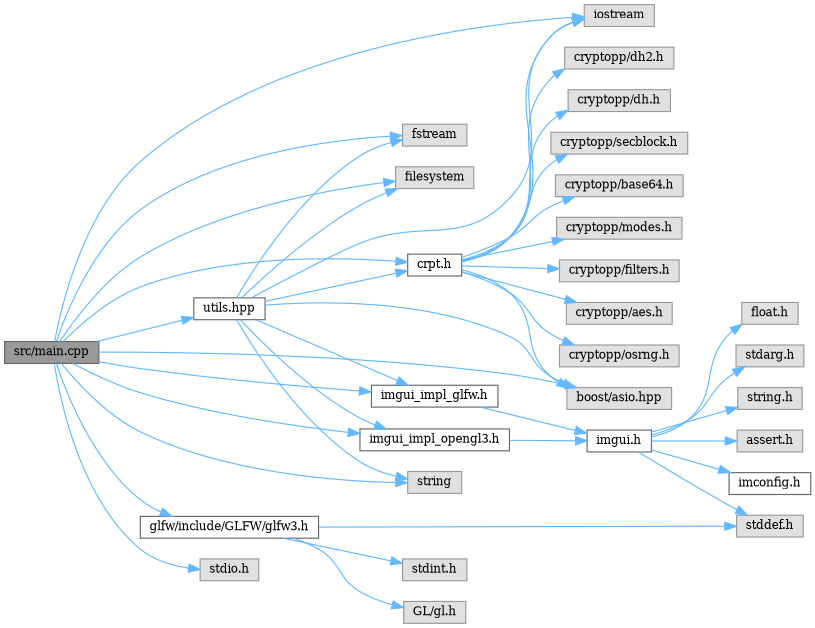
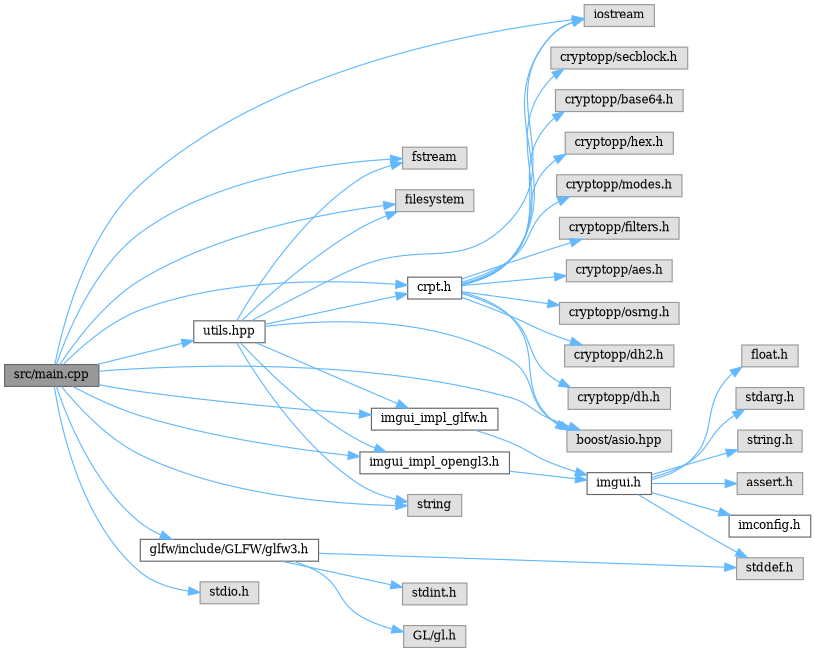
  digraph {
    fontname="DejaVu Serif"
    rankdir=LR
    node [color=grey60 fillcolor="#E0E0E0" fontname="DejaVu Serif" fontsize=10 shape=box style=filled]
    edge [color=steelblue1 fontname="DejaVu Serif" fontsize=10 labelfontname=Helvetica labelfontsize=10 style=solid]
    n1 [color=gray40 fillcolor=grey60 fontcolor=black height=0.2 label="src/main.cpp" width=0.4]
    n2 [height=0.2 label=iostream width=0.4]
    n3 [height=0.2 label=fstream width=0.4]
    n4 [height=0.2 label=filesystem width=0.4]
    n5 [height=0.2 label="boost/asio.hpp" width=0.4]
    n6 [height=0.2 label="stdio.h" width=0.4]
    n7 [color=grey40 fillcolor=white height=0.2 label="imgui_impl_glfw.h" width=0.4]
    n8 [color=grey40 fillcolor=white height=0.2 label="imgui_impl_opengl3.h" width=0.4]
    n9 [color=grey40 fillcolor=white height=0.2 label="glfw/include/GLFW/glfw3.h" width=0.4]
    n10 [height=0.2 label=string width=0.4]
    n11 [color=grey40 fillcolor=white height=0.2 label="utils.hpp" width=0.4]
    n12 [color=grey40 fillcolor=white height=0.2 label="crpt.h" width=0.4]
    n13 [color=grey40 fillcolor=white height=0.2 label="imgui.h" width=0.4]
    n14 [height=0.2 label="stddef.h" width=0.4]
    n15 [height=0.2 label="stdint.h" width=0.4]
    n16 [height=0.2 label="GL/gl.h" width=0.4]
    n17 [height=0.2 label="cryptopp/modes.h" width=0.4]
    n18 [height=0.2 label="cryptopp/filters.h" width=0.4]
    n19 [height=0.2 label="cryptopp/aes.h" width=0.4]
    n20 [height=0.2 label="cryptopp/osrng.h" width=0.4]
    n21 [height=0.2 label="cryptopp/dh2.h" width=0.4]
    n22 [height=0.2 label="cryptopp/dh.h" width=0.4]
    n23 [height=0.2 label="cryptopp/secblock.h" width=0.4]
    n24 [height=0.2 label="cryptopp/base64.h" width=0.4]
+   n25 [height=0.2 label="cryptopp/hex.h" width=0.4]
    n26 [color=grey40 fillcolor=white height=0.2 label="imconfig.h" width=0.4]
    n27 [height=0.2 label="float.h" width=0.4]
    n28 [height=0.2 label="stdarg.h" width=0.4]
    n29 [height=0.2 label="string.h" width=0.4]
    n30 [height=0.2 label="assert.h" width=0.4]
    n1 -> n2
    n1 -> n3
    n1 -> n4
    n1 -> n5
    n1 -> n6
    n1 -> n7
    n1 -> n8
    n1 -> n9
    n1 -> n10
    n1 -> n11
    n1 -> n12
    n7 -> n13
    n8 -> n13
    n9 -> n14
    n9 -> n15
    n9 -> n16
    n11 -> n2
    n11 -> n3
    n11 -> n4
    n11 -> n5
    n11 -> n7
    n11 -> n8
    n11 -> n10
    n11 -> n12
    n12 -> n2
    n12 -> n5
    n12 -> n17
    n12 -> n18
    n12 -> n19
    n12 -> n20
    n12 -> n21
    n12 -> n22
    n12 -> n23
    n12 -> n24
+   n12 -> n25
    n13 -> n14
    n13 -> n26
    n13 -> n27
    n13 -> n28
    n13 -> n29
    n13 -> n30
  }
